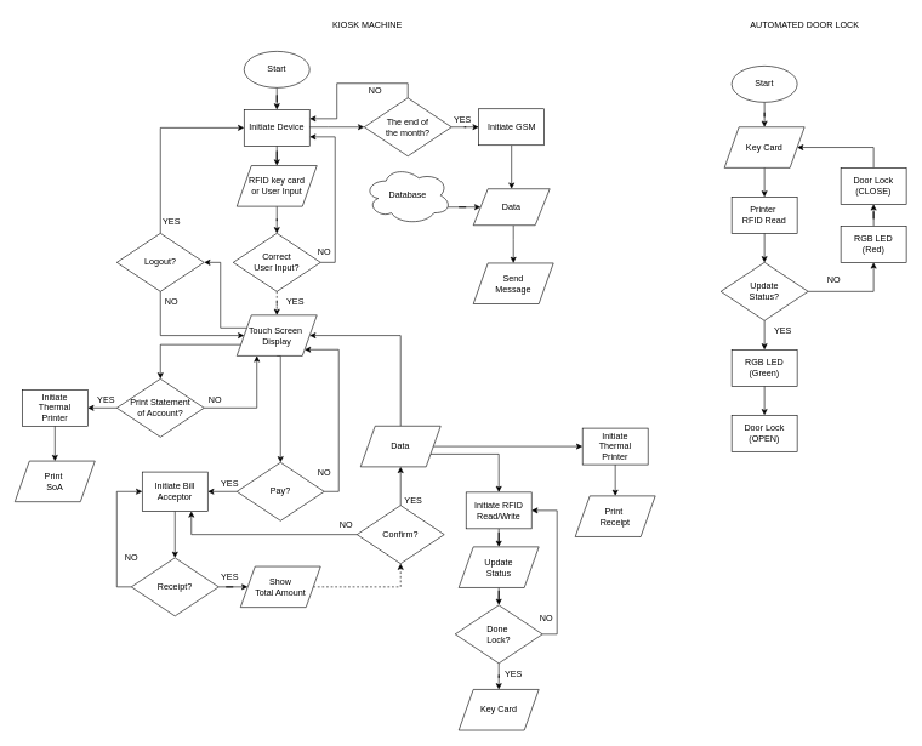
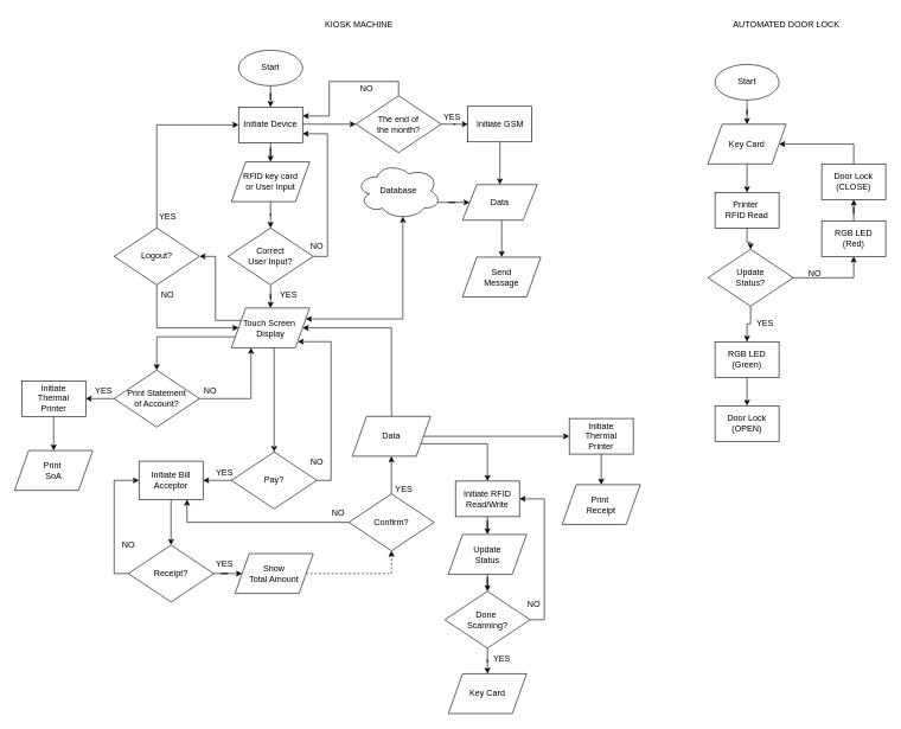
  <mxCell id="0" />
  <mxCell id="1" parent="0" />
  <mxCell id="2" value="KIOSK MACHINE" style="text;html=1;align=center;verticalAlign=middle;resizable=0;points=[];autosize=1;strokeColor=none;fillColor=none;" parent="1" vertex="1"><mxGeometry x="444" y="20" width="120" height="30" as="geometry" /></mxCell>
  <mxCell id="3" value="" style="edgeStyle=orthogonalEdgeStyle;rounded=0;orthogonalLoop=1;jettySize=auto;html=1;entryX=0.5;entryY=0;entryDx=0;entryDy=0;" parent="1" source="4" target="21" edge="1"><mxGeometry relative="1" as="geometry"><mxPoint x="1050" y="180" as="targetPoint" /></mxGeometry></mxCell>
  <mxCell id="4" value="Start" style="ellipse;whiteSpace=wrap;html=1;" parent="1" vertex="1"><mxGeometry x="1005" y="90" width="90" height="50" as="geometry" /></mxCell>
  <mxCell id="5" value="" style="edgeStyle=orthogonalEdgeStyle;rounded=0;orthogonalLoop=1;jettySize=auto;html=1;" parent="1" source="6" target="9" edge="1"><mxGeometry relative="1" as="geometry" /></mxCell>
  <mxCell id="6" value="Printer&amp;nbsp;&lt;br&gt;RFID Read" style="rounded=0;whiteSpace=wrap;html=1;" parent="1" vertex="1"><mxGeometry x="1005" y="270" width="90" height="50" as="geometry" /></mxCell>
  <mxCell id="7" style="edgeStyle=orthogonalEdgeStyle;rounded=0;orthogonalLoop=1;jettySize=auto;html=1;exitX=1;exitY=0.5;exitDx=0;exitDy=0;entryX=0.5;entryY=1;entryDx=0;entryDy=0;" parent="1" source="9" target="11" edge="1"><mxGeometry relative="1" as="geometry" /></mxCell>
  <mxCell id="8" value="" style="edgeStyle=orthogonalEdgeStyle;rounded=0;orthogonalLoop=1;jettySize=auto;html=1;" parent="1" source="9" target="13" edge="1"><mxGeometry relative="1" as="geometry" /></mxCell>
- <mxCell id="9" value="Update &lt;br&gt;Status?" style="rhombus;whiteSpace=wrap;html=1;" parent="1" vertex="1"><mxGeometry x="990" y="360" width="120" height="80" as="geometry" /></mxCell>
+ <mxCell id="9" value="Update &lt;br&gt;Status?" style="rhombus;whiteSpace=wrap;html=1;" parent="1" vertex="1"><mxGeometry x="995" y="350" width="120" height="80" as="geometry" /></mxCell>
  <mxCell id="10" value="" style="edgeStyle=orthogonalEdgeStyle;rounded=0;orthogonalLoop=1;jettySize=auto;html=1;" parent="1" source="11" target="18" edge="1"><mxGeometry relative="1" as="geometry" /></mxCell>
  <mxCell id="11" value="RGB LED&lt;br&gt;(Red)" style="rounded=0;whiteSpace=wrap;html=1;" parent="1" vertex="1"><mxGeometry x="1155" y="310" width="90" height="50" as="geometry" /></mxCell>
  <mxCell id="12" value="" style="edgeStyle=orthogonalEdgeStyle;rounded=0;orthogonalLoop=1;jettySize=auto;html=1;" parent="1" source="13" target="16" edge="1"><mxGeometry relative="1" as="geometry" /></mxCell>
  <mxCell id="13" value="RGB LED&lt;br&gt;(Green)" style="rounded=0;whiteSpace=wrap;html=1;" parent="1" vertex="1"><mxGeometry x="1005" y="480" width="90" height="50" as="geometry" /></mxCell>
  <mxCell id="14" value="NO" style="text;html=1;align=center;verticalAlign=middle;resizable=0;points=[];autosize=1;strokeColor=none;fillColor=none;" parent="1" vertex="1"><mxGeometry x="1125" y="370" width="40" height="30" as="geometry" /></mxCell>
  <mxCell id="15" value="YES" style="text;html=1;align=center;verticalAlign=middle;resizable=0;points=[];autosize=1;strokeColor=none;fillColor=none;" parent="1" vertex="1"><mxGeometry x="1050" y="440" width="50" height="30" as="geometry" /></mxCell>
  <mxCell id="16" value="Door Lock (OPEN)" style="rounded=0;whiteSpace=wrap;html=1;" parent="1" vertex="1"><mxGeometry x="1005" y="570" width="90" height="50" as="geometry" /></mxCell>
  <mxCell id="17" style="edgeStyle=orthogonalEdgeStyle;rounded=0;orthogonalLoop=1;jettySize=auto;html=1;exitX=0.5;exitY=0;exitDx=0;exitDy=0;entryX=1;entryY=0.5;entryDx=0;entryDy=0;" parent="1" source="18" target="21" edge="1"><mxGeometry relative="1" as="geometry" /></mxCell>
  <mxCell id="18" value="Door Lock&lt;br&gt;(CLOSE)" style="rounded=0;whiteSpace=wrap;html=1;" parent="1" vertex="1"><mxGeometry x="1155" y="230" width="90" height="50" as="geometry" /></mxCell>
  <mxCell id="19" value="AUTOMATED DOOR LOCK" style="text;html=1;align=center;verticalAlign=middle;resizable=0;points=[];autosize=1;strokeColor=none;fillColor=none;" parent="1" vertex="1"><mxGeometry x="1020" y="20" width="170" height="30" as="geometry" /></mxCell>
  <mxCell id="20" value="" style="edgeStyle=orthogonalEdgeStyle;rounded=0;orthogonalLoop=1;jettySize=auto;html=1;" parent="1" source="21" target="6" edge="1"><mxGeometry relative="1" as="geometry" /></mxCell>
  <mxCell id="21" value="Key Card" style="shape=parallelogram;perimeter=parallelogramPerimeter;whiteSpace=wrap;html=1;fixedSize=1;" parent="1" vertex="1"><mxGeometry x="995" y="174" width="110" height="56" as="geometry" /></mxCell>
  <mxCell id="22" value="" style="edgeStyle=orthogonalEdgeStyle;rounded=0;orthogonalLoop=1;jettySize=auto;html=1;" parent="1" source="23" target="26" edge="1"><mxGeometry relative="1" as="geometry" /></mxCell>
  <mxCell id="23" value="Start" style="ellipse;whiteSpace=wrap;html=1;" parent="1" vertex="1"><mxGeometry x="335" y="70" width="90" height="50" as="geometry" /></mxCell>
  <mxCell id="24" value="" style="edgeStyle=orthogonalEdgeStyle;rounded=0;orthogonalLoop=1;jettySize=auto;html=1;entryX=0.5;entryY=0;entryDx=0;entryDy=0;" parent="1" source="26" target="32" edge="1"><mxGeometry relative="1" as="geometry"><mxPoint x="380" y="230" as="targetPoint" /></mxGeometry></mxCell>
  <mxCell id="25" value="" style="edgeStyle=orthogonalEdgeStyle;rounded=0;orthogonalLoop=1;jettySize=auto;html=1;" parent="1" source="26" target="95" edge="1"><mxGeometry relative="1" as="geometry"><Array as="points"><mxPoint x="450" y="174" /><mxPoint x="450" y="174" /></Array></mxGeometry></mxCell>
  <mxCell id="26" value="Initiate Device" style="rounded=0;whiteSpace=wrap;html=1;" parent="1" vertex="1"><mxGeometry x="335" y="150" width="90" height="50" as="geometry" /></mxCell>
  <mxCell id="27" style="edgeStyle=orthogonalEdgeStyle;rounded=0;orthogonalLoop=1;jettySize=auto;html=1;exitX=1;exitY=0.5;exitDx=0;exitDy=0;entryX=1;entryY=0.75;entryDx=0;entryDy=0;" parent="1" source="29" target="26" edge="1"><mxGeometry relative="1" as="geometry" /></mxCell>
- <mxCell id="28" value="" style="edgeStyle=orthogonalEdgeStyle;rounded=0;orthogonalLoop=1;jettySize=auto;html=1;dashed=1;" parent="1" source="29" target="36" edge="1"><mxGeometry relative="1" as="geometry" /></mxCell>
+ <mxCell id="28" value="" style="edgeStyle=orthogonalEdgeStyle;rounded=0;orthogonalLoop=1;jettySize=auto;html=1;" parent="1" source="29" target="36" edge="1"><mxGeometry relative="1" as="geometry" /></mxCell>
  <mxCell id="29" value="Correct&lt;br&gt;User Input?" style="rhombus;whiteSpace=wrap;html=1;" parent="1" vertex="1"><mxGeometry x="320" y="320" width="120" height="80" as="geometry" /></mxCell>
  <mxCell id="30" value="NO" style="text;html=1;align=center;verticalAlign=middle;resizable=0;points=[];autosize=1;strokeColor=none;fillColor=none;" parent="1" vertex="1"><mxGeometry x="425" y="331" width="40" height="30" as="geometry" /></mxCell>
  <mxCell id="31" value="" style="edgeStyle=orthogonalEdgeStyle;rounded=0;orthogonalLoop=1;jettySize=auto;html=1;" parent="1" source="32" target="29" edge="1"><mxGeometry relative="1" as="geometry" /></mxCell>
  <mxCell id="32" value="RFID key card&lt;br&gt;or User Input" style="shape=parallelogram;perimeter=parallelogramPerimeter;whiteSpace=wrap;html=1;fixedSize=1;" parent="1" vertex="1"><mxGeometry x="325" y="227" width="110" height="56" as="geometry" /></mxCell>
  <mxCell id="33" style="edgeStyle=orthogonalEdgeStyle;rounded=0;orthogonalLoop=1;jettySize=auto;html=1;exitX=0;exitY=0.25;exitDx=0;exitDy=0;entryX=1;entryY=0.5;entryDx=0;entryDy=0;" parent="1" source="36" target="40" edge="1"><mxGeometry relative="1" as="geometry" /></mxCell>
  <mxCell id="34" style="edgeStyle=orthogonalEdgeStyle;rounded=0;orthogonalLoop=1;jettySize=auto;html=1;exitX=0;exitY=0.75;exitDx=0;exitDy=0;entryX=0.5;entryY=0;entryDx=0;entryDy=0;" parent="1" source="36" target="52" edge="1"><mxGeometry relative="1" as="geometry" /></mxCell>
  <mxCell id="35" style="edgeStyle=orthogonalEdgeStyle;rounded=0;orthogonalLoop=1;jettySize=auto;html=1;exitX=0.5;exitY=1;exitDx=0;exitDy=0;entryX=0.5;entryY=0;entryDx=0;entryDy=0;" parent="1" source="36" target="58" edge="1"><mxGeometry relative="1" as="geometry"><Array as="points"><mxPoint x="385" y="489" /></Array></mxGeometry></mxCell>
  <mxCell id="36" value="Touch Screen&amp;nbsp;&lt;br&gt;Display" style="shape=parallelogram;perimeter=parallelogramPerimeter;whiteSpace=wrap;html=1;fixedSize=1;" parent="1" vertex="1"><mxGeometry x="325" y="432.5" width="110" height="56" as="geometry" /></mxCell>
  <mxCell id="37" value="YES" style="text;html=1;align=center;verticalAlign=middle;resizable=0;points=[];autosize=1;strokeColor=none;fillColor=none;" parent="1" vertex="1"><mxGeometry x="380" y="400" width="50" height="30" as="geometry" /></mxCell>
  <mxCell id="38" style="edgeStyle=orthogonalEdgeStyle;rounded=0;orthogonalLoop=1;jettySize=auto;html=1;exitX=0.5;exitY=1;exitDx=0;exitDy=0;entryX=0;entryY=0.5;entryDx=0;entryDy=0;" parent="1" source="40" target="36" edge="1"><mxGeometry relative="1" as="geometry"><Array as="points"><mxPoint x="220" y="460" /></Array></mxGeometry></mxCell>
  <mxCell id="39" style="edgeStyle=orthogonalEdgeStyle;rounded=0;orthogonalLoop=1;jettySize=auto;html=1;exitX=0.5;exitY=0;exitDx=0;exitDy=0;entryX=0;entryY=0.5;entryDx=0;entryDy=0;" parent="1" source="40" target="26" edge="1"><mxGeometry relative="1" as="geometry" /></mxCell>
  <mxCell id="40" value="Logout?" style="rhombus;whiteSpace=wrap;html=1;" parent="1" vertex="1"><mxGeometry x="160" y="320" width="120" height="80" as="geometry" /></mxCell>
  <mxCell id="41" value="NO" style="text;html=1;align=center;verticalAlign=middle;resizable=0;points=[];autosize=1;strokeColor=none;fillColor=none;" parent="1" vertex="1"><mxGeometry x="215" y="400" width="40" height="30" as="geometry" /></mxCell>
  <mxCell id="42" value="YES" style="text;html=1;align=center;verticalAlign=middle;resizable=0;points=[];autosize=1;strokeColor=none;fillColor=none;" parent="1" vertex="1"><mxGeometry x="210" y="290" width="50" height="30" as="geometry" /></mxCell>
  <mxCell id="43" style="edgeStyle=orthogonalEdgeStyle;rounded=0;orthogonalLoop=1;jettySize=auto;html=1;exitX=0.96;exitY=0.7;exitDx=0;exitDy=0;exitPerimeter=0;entryX=0;entryY=0.5;entryDx=0;entryDy=0;" parent="1" source="44" target="48" edge="1"><mxGeometry relative="1" as="geometry" /></mxCell>
  <mxCell id="44" value="Database" style="ellipse;shape=cloud;whiteSpace=wrap;html=1;" parent="1" vertex="1"><mxGeometry x="500" y="228" width="120" height="80" as="geometry" /></mxCell>
  <mxCell id="45" value="YES" style="text;html=1;align=center;verticalAlign=middle;resizable=0;points=[];autosize=1;strokeColor=none;fillColor=none;" parent="1" vertex="1"><mxGeometry x="610" y="149" width="50" height="30" as="geometry" /></mxCell>
  <mxCell id="46" value="Send &lt;br&gt;Message" style="shape=parallelogram;perimeter=parallelogramPerimeter;whiteSpace=wrap;html=1;fixedSize=1;" parent="1" vertex="1"><mxGeometry x="650" y="361" width="110" height="56" as="geometry" /></mxCell>
  <mxCell id="47" value="" style="edgeStyle=orthogonalEdgeStyle;rounded=0;orthogonalLoop=1;jettySize=auto;html=1;" parent="1" source="48" target="46" edge="1"><mxGeometry relative="1" as="geometry"><Array as="points"><mxPoint x="705" y="329" /><mxPoint x="705" y="329" /></Array></mxGeometry></mxCell>
  <mxCell id="48" value="Data" style="shape=parallelogram;perimeter=parallelogramPerimeter;whiteSpace=wrap;html=1;fixedSize=1;" parent="1" vertex="1"><mxGeometry x="650" y="259" width="105" height="50" as="geometry" /></mxCell>
+ <mxCell id="49" value="" style="endArrow=classic;startArrow=classic;html=1;rounded=0;entryX=0.55;entryY=0.95;entryDx=0;entryDy=0;entryPerimeter=0;exitX=1;exitY=0.25;exitDx=0;exitDy=0;edgeStyle=orthogonalEdgeStyle;" parent="1" source="36" target="44" edge="1"><mxGeometry width="50" height="50" relative="1" as="geometry"><mxPoint x="580" y="414" as="sourcePoint" /><mxPoint x="630" y="364" as="targetPoint" /></mxGeometry></mxCell>
  <mxCell id="50" style="edgeStyle=orthogonalEdgeStyle;rounded=0;orthogonalLoop=1;jettySize=auto;html=1;exitX=1;exitY=0.5;exitDx=0;exitDy=0;entryX=0.25;entryY=1;entryDx=0;entryDy=0;" parent="1" source="52" target="36" edge="1"><mxGeometry relative="1" as="geometry" /></mxCell>
  <mxCell id="51" value="" style="edgeStyle=orthogonalEdgeStyle;rounded=0;orthogonalLoop=1;jettySize=auto;html=1;" parent="1" source="52" target="54" edge="1"><mxGeometry relative="1" as="geometry" /></mxCell>
  <mxCell id="52" value="Print Statement&lt;br&gt;of Account?" style="rhombus;whiteSpace=wrap;html=1;" parent="1" vertex="1"><mxGeometry x="160" y="520" width="120" height="80" as="geometry" /></mxCell>
  <mxCell id="53" value="" style="edgeStyle=orthogonalEdgeStyle;rounded=0;orthogonalLoop=1;jettySize=auto;html=1;" parent="1" source="54" target="55" edge="1"><mxGeometry relative="1" as="geometry" /></mxCell>
  <mxCell id="54" value="Initiate&lt;br&gt;Thermal&lt;br&gt;Printer" style="rounded=0;whiteSpace=wrap;html=1;" parent="1" vertex="1"><mxGeometry x="30" y="535" width="90" height="50" as="geometry" /></mxCell>
  <mxCell id="55" value="Print&amp;nbsp;&lt;br&gt;SoA" style="shape=parallelogram;perimeter=parallelogramPerimeter;whiteSpace=wrap;html=1;fixedSize=1;" parent="1" vertex="1"><mxGeometry x="20" y="633" width="110" height="56" as="geometry" /></mxCell>
  <mxCell id="56" value="" style="edgeStyle=orthogonalEdgeStyle;rounded=0;orthogonalLoop=1;jettySize=auto;html=1;exitX=0;exitY=0.5;exitDx=0;exitDy=0;" parent="1" source="58" target="60" edge="1"><mxGeometry relative="1" as="geometry"><mxPoint x="315" y="675" as="sourcePoint" /></mxGeometry></mxCell>
  <mxCell id="57" style="edgeStyle=orthogonalEdgeStyle;rounded=0;orthogonalLoop=1;jettySize=auto;html=1;exitX=1;exitY=0.5;exitDx=0;exitDy=0;entryX=1;entryY=1;entryDx=0;entryDy=0;" parent="1" source="58" target="36" edge="1"><mxGeometry relative="1" as="geometry"><Array as="points"><mxPoint x="465" y="675" /><mxPoint x="465" y="480" /></Array></mxGeometry></mxCell>
  <mxCell id="58" value="Pay?" style="rhombus;whiteSpace=wrap;html=1;" parent="1" vertex="1"><mxGeometry x="325" y="635" width="120" height="80" as="geometry" /></mxCell>
  <mxCell id="59" value="" style="edgeStyle=orthogonalEdgeStyle;rounded=0;orthogonalLoop=1;jettySize=auto;html=1;" parent="1" source="60" target="63" edge="1"><mxGeometry relative="1" as="geometry" /></mxCell>
  <mxCell id="60" value="Initiate Bill Acceptor" style="rounded=0;whiteSpace=wrap;html=1;" parent="1" vertex="1"><mxGeometry x="195" y="648" width="90" height="54" as="geometry" /></mxCell>
  <mxCell id="61" value="" style="edgeStyle=orthogonalEdgeStyle;rounded=0;orthogonalLoop=1;jettySize=auto;html=1;" parent="1" source="63" target="67" edge="1"><mxGeometry relative="1" as="geometry" /></mxCell>
  <mxCell id="62" style="edgeStyle=orthogonalEdgeStyle;rounded=0;orthogonalLoop=1;jettySize=auto;html=1;exitX=0;exitY=0.5;exitDx=0;exitDy=0;entryX=0;entryY=0.5;entryDx=0;entryDy=0;" parent="1" source="63" target="60" edge="1"><mxGeometry relative="1" as="geometry" /></mxCell>
  <mxCell id="63" value="Receipt?" style="rhombus;whiteSpace=wrap;html=1;" parent="1" vertex="1"><mxGeometry x="180" y="766" width="120" height="80" as="geometry" /></mxCell>
  <mxCell id="64" value="NO" style="text;html=1;align=center;verticalAlign=middle;resizable=0;points=[];autosize=1;strokeColor=none;fillColor=none;" parent="1" vertex="1"><mxGeometry x="425" y="635" width="40" height="30" as="geometry" /></mxCell>
  <mxCell id="65" value="YES" style="text;html=1;align=center;verticalAlign=middle;resizable=0;points=[];autosize=1;strokeColor=none;fillColor=none;" parent="1" vertex="1"><mxGeometry x="290" y="649" width="50" height="30" as="geometry" /></mxCell>
  <mxCell id="66" style="edgeStyle=orthogonalEdgeStyle;rounded=0;orthogonalLoop=1;jettySize=auto;html=1;exitX=1;exitY=0.5;exitDx=0;exitDy=0;entryX=0.5;entryY=1;entryDx=0;entryDy=0;dashed=1;" parent="1" source="67" target="71" edge="1"><mxGeometry relative="1" as="geometry" /></mxCell>
  <mxCell id="67" value="Show&lt;br&gt;Total Amount" style="shape=parallelogram;perimeter=parallelogramPerimeter;whiteSpace=wrap;html=1;fixedSize=1;" parent="1" vertex="1"><mxGeometry x="330" y="778" width="110" height="56" as="geometry" /></mxCell>
  <mxCell id="68" value="YES" style="text;html=1;align=center;verticalAlign=middle;resizable=0;points=[];autosize=1;strokeColor=none;fillColor=none;" parent="1" vertex="1"><mxGeometry x="290" y="778" width="50" height="30" as="geometry" /></mxCell>
  <mxCell id="69" style="edgeStyle=orthogonalEdgeStyle;rounded=0;orthogonalLoop=1;jettySize=auto;html=1;exitX=0;exitY=0.5;exitDx=0;exitDy=0;entryX=0.75;entryY=1;entryDx=0;entryDy=0;" parent="1" source="71" target="60" edge="1"><mxGeometry relative="1" as="geometry"><mxPoint x="480" y="738" as="sourcePoint" /></mxGeometry></mxCell>
  <mxCell id="70" value="" style="edgeStyle=orthogonalEdgeStyle;rounded=0;orthogonalLoop=1;jettySize=auto;html=1;" parent="1" source="71" target="76" edge="1"><mxGeometry relative="1" as="geometry" /></mxCell>
  <mxCell id="71" value="Confirm?" style="rhombus;whiteSpace=wrap;html=1;" parent="1" vertex="1"><mxGeometry x="490" y="694" width="120" height="80" as="geometry" /></mxCell>
  <mxCell id="72" value="NO" style="text;html=1;align=center;verticalAlign=middle;resizable=0;points=[];autosize=1;strokeColor=none;fillColor=none;" parent="1" vertex="1"><mxGeometry x="455" y="706" width="40" height="30" as="geometry" /></mxCell>
  <mxCell id="73" style="edgeStyle=orthogonalEdgeStyle;rounded=0;orthogonalLoop=1;jettySize=auto;html=1;exitX=1;exitY=0.5;exitDx=0;exitDy=0;entryX=0;entryY=0.5;entryDx=0;entryDy=0;" parent="1" source="76" target="88" edge="1"><mxGeometry relative="1" as="geometry" /></mxCell>
  <mxCell id="74" style="edgeStyle=orthogonalEdgeStyle;rounded=0;orthogonalLoop=1;jettySize=auto;html=1;exitX=1;exitY=0.75;exitDx=0;exitDy=0;entryX=0.5;entryY=0;entryDx=0;entryDy=0;" parent="1" source="76" target="78" edge="1"><mxGeometry relative="1" as="geometry" /></mxCell>
  <mxCell id="75" style="edgeStyle=orthogonalEdgeStyle;rounded=0;orthogonalLoop=1;jettySize=auto;html=1;exitX=0.5;exitY=0;exitDx=0;exitDy=0;entryX=1;entryY=0.5;entryDx=0;entryDy=0;" parent="1" source="76" target="36" edge="1"><mxGeometry relative="1" as="geometry"><Array as="points"><mxPoint x="550" y="460" /></Array></mxGeometry></mxCell>
  <mxCell id="76" value="Data" style="shape=parallelogram;perimeter=parallelogramPerimeter;whiteSpace=wrap;html=1;fixedSize=1;" parent="1" vertex="1"><mxGeometry x="495" y="585" width="110" height="56" as="geometry" /></mxCell>
  <mxCell id="77" value="" style="edgeStyle=orthogonalEdgeStyle;rounded=0;orthogonalLoop=1;jettySize=auto;html=1;entryX=0.5;entryY=0;entryDx=0;entryDy=0;" parent="1" source="78" target="85" edge="1"><mxGeometry relative="1" as="geometry"><mxPoint x="685" y="757" as="targetPoint" /></mxGeometry></mxCell>
  <mxCell id="78" value="Initiate RFID&lt;br&gt;Read/Write" style="rounded=0;whiteSpace=wrap;html=1;" parent="1" vertex="1"><mxGeometry x="640" y="676" width="90" height="50" as="geometry" /></mxCell>
  <mxCell id="79" style="edgeStyle=orthogonalEdgeStyle;rounded=0;orthogonalLoop=1;jettySize=auto;html=1;exitX=1;exitY=0.5;exitDx=0;exitDy=0;entryX=1;entryY=0.5;entryDx=0;entryDy=0;" parent="1" source="81" target="78" edge="1"><mxGeometry relative="1" as="geometry" /></mxCell>
  <mxCell id="80" value="" style="edgeStyle=orthogonalEdgeStyle;rounded=0;orthogonalLoop=1;jettySize=auto;html=1;entryX=0.5;entryY=0;entryDx=0;entryDy=0;" parent="1" source="81" target="86" edge="1"><mxGeometry relative="1" as="geometry"><mxPoint x="685" y="951" as="targetPoint" /></mxGeometry></mxCell>
- <mxCell id="81" value="Done&amp;nbsp;&lt;br&gt;Lock?" style="rhombus;whiteSpace=wrap;html=1;" parent="1" vertex="1"><mxGeometry x="625" y="831" width="120" height="80" as="geometry" /></mxCell>
+ <mxCell id="81" value="Done&amp;nbsp;&lt;br&gt;Scanning?" style="rhombus;whiteSpace=wrap;html=1;" parent="1" vertex="1"><mxGeometry x="625" y="831" width="120" height="80" as="geometry" /></mxCell>
  <mxCell id="82" value="NO" style="text;html=1;align=center;verticalAlign=middle;resizable=0;points=[];autosize=1;strokeColor=none;fillColor=none;" parent="1" vertex="1"><mxGeometry x="730" y="834" width="40" height="30" as="geometry" /></mxCell>
  <mxCell id="83" value="" style="edgeStyle=orthogonalEdgeStyle;rounded=0;orthogonalLoop=1;jettySize=auto;html=1;exitX=0.5;exitY=1;exitDx=0;exitDy=0;" parent="1" source="85" target="81" edge="1"><mxGeometry relative="1" as="geometry"><mxPoint x="685" y="801" as="sourcePoint" /></mxGeometry></mxCell>
  <mxCell id="84" value="YES" style="text;html=1;align=center;verticalAlign=middle;resizable=0;points=[];autosize=1;strokeColor=none;fillColor=none;" parent="1" vertex="1"><mxGeometry x="680" y="911" width="50" height="30" as="geometry" /></mxCell>
  <mxCell id="85" value="Update&lt;br&gt;Status" style="shape=parallelogram;perimeter=parallelogramPerimeter;whiteSpace=wrap;html=1;fixedSize=1;" parent="1" vertex="1"><mxGeometry x="630" y="751" width="110" height="56" as="geometry" /></mxCell>
  <mxCell id="86" value="Key Card" style="shape=parallelogram;perimeter=parallelogramPerimeter;whiteSpace=wrap;html=1;fixedSize=1;" parent="1" vertex="1"><mxGeometry x="630" y="947" width="110" height="56" as="geometry" /></mxCell>
  <mxCell id="87" value="" style="edgeStyle=orthogonalEdgeStyle;rounded=0;orthogonalLoop=1;jettySize=auto;html=1;" parent="1" source="88" target="89" edge="1"><mxGeometry relative="1" as="geometry" /></mxCell>
  <mxCell id="88" value="Initiate&lt;br&gt;Thermal&lt;br&gt;Printer" style="rounded=0;whiteSpace=wrap;html=1;" parent="1" vertex="1"><mxGeometry x="800" y="588" width="90" height="50" as="geometry" /></mxCell>
  <mxCell id="89" value="Print&amp;nbsp;&lt;br&gt;Receipt" style="shape=parallelogram;perimeter=parallelogramPerimeter;whiteSpace=wrap;html=1;fixedSize=1;" parent="1" vertex="1"><mxGeometry x="790" y="681" width="110" height="56" as="geometry" /></mxCell>
  <mxCell id="90" value="&amp;nbsp; YES" style="text;html=1;align=center;verticalAlign=middle;resizable=0;points=[];autosize=1;strokeColor=none;fillColor=none;" parent="1" vertex="1"><mxGeometry x="539" y="672" width="50" height="30" as="geometry" /></mxCell>
  <mxCell id="91" value="" style="edgeStyle=orthogonalEdgeStyle;rounded=0;orthogonalLoop=1;jettySize=auto;html=1;" parent="1" source="92" target="48" edge="1"><mxGeometry relative="1" as="geometry" /></mxCell>
  <mxCell id="92" value="Initiate GSM" style="rounded=0;whiteSpace=wrap;html=1;" parent="1" vertex="1"><mxGeometry x="657.5" y="149" width="90" height="50" as="geometry" /></mxCell>
  <mxCell id="93" value="" style="edgeStyle=orthogonalEdgeStyle;rounded=0;orthogonalLoop=1;jettySize=auto;html=1;" parent="1" source="95" target="92" edge="1"><mxGeometry relative="1" as="geometry" /></mxCell>
  <mxCell id="94" style="edgeStyle=orthogonalEdgeStyle;rounded=0;orthogonalLoop=1;jettySize=auto;html=1;exitX=0.5;exitY=0;exitDx=0;exitDy=0;entryX=1;entryY=0.25;entryDx=0;entryDy=0;" parent="1" source="95" target="26" edge="1"><mxGeometry relative="1" as="geometry" /></mxCell>
  <mxCell id="95" value="The end of&lt;br&gt;the month?" style="rhombus;whiteSpace=wrap;html=1;" parent="1" vertex="1"><mxGeometry x="500" y="134" width="120" height="80" as="geometry" /></mxCell>
  <mxCell id="96" value="NO" style="text;html=1;align=center;verticalAlign=middle;resizable=0;points=[];autosize=1;strokeColor=none;fillColor=none;" parent="1" vertex="1"><mxGeometry x="495" y="110" width="40" height="30" as="geometry" /></mxCell>
  <mxCell id="97" value="NO" style="text;html=1;align=center;verticalAlign=middle;resizable=0;points=[];autosize=1;strokeColor=none;fillColor=none;" parent="1" vertex="1"><mxGeometry x="275" y="534" width="40" height="30" as="geometry" /></mxCell>
  <mxCell id="98" value="YES" style="text;html=1;align=center;verticalAlign=middle;resizable=0;points=[];autosize=1;strokeColor=none;fillColor=none;" parent="1" vertex="1"><mxGeometry x="120" y="534" width="50" height="30" as="geometry" /></mxCell>
  <mxCell id="99" value="NO" style="text;html=1;align=center;verticalAlign=middle;resizable=0;points=[];autosize=1;strokeColor=none;fillColor=none;" parent="1" vertex="1"><mxGeometry x="160" y="751" width="40" height="30" as="geometry" /></mxCell>
